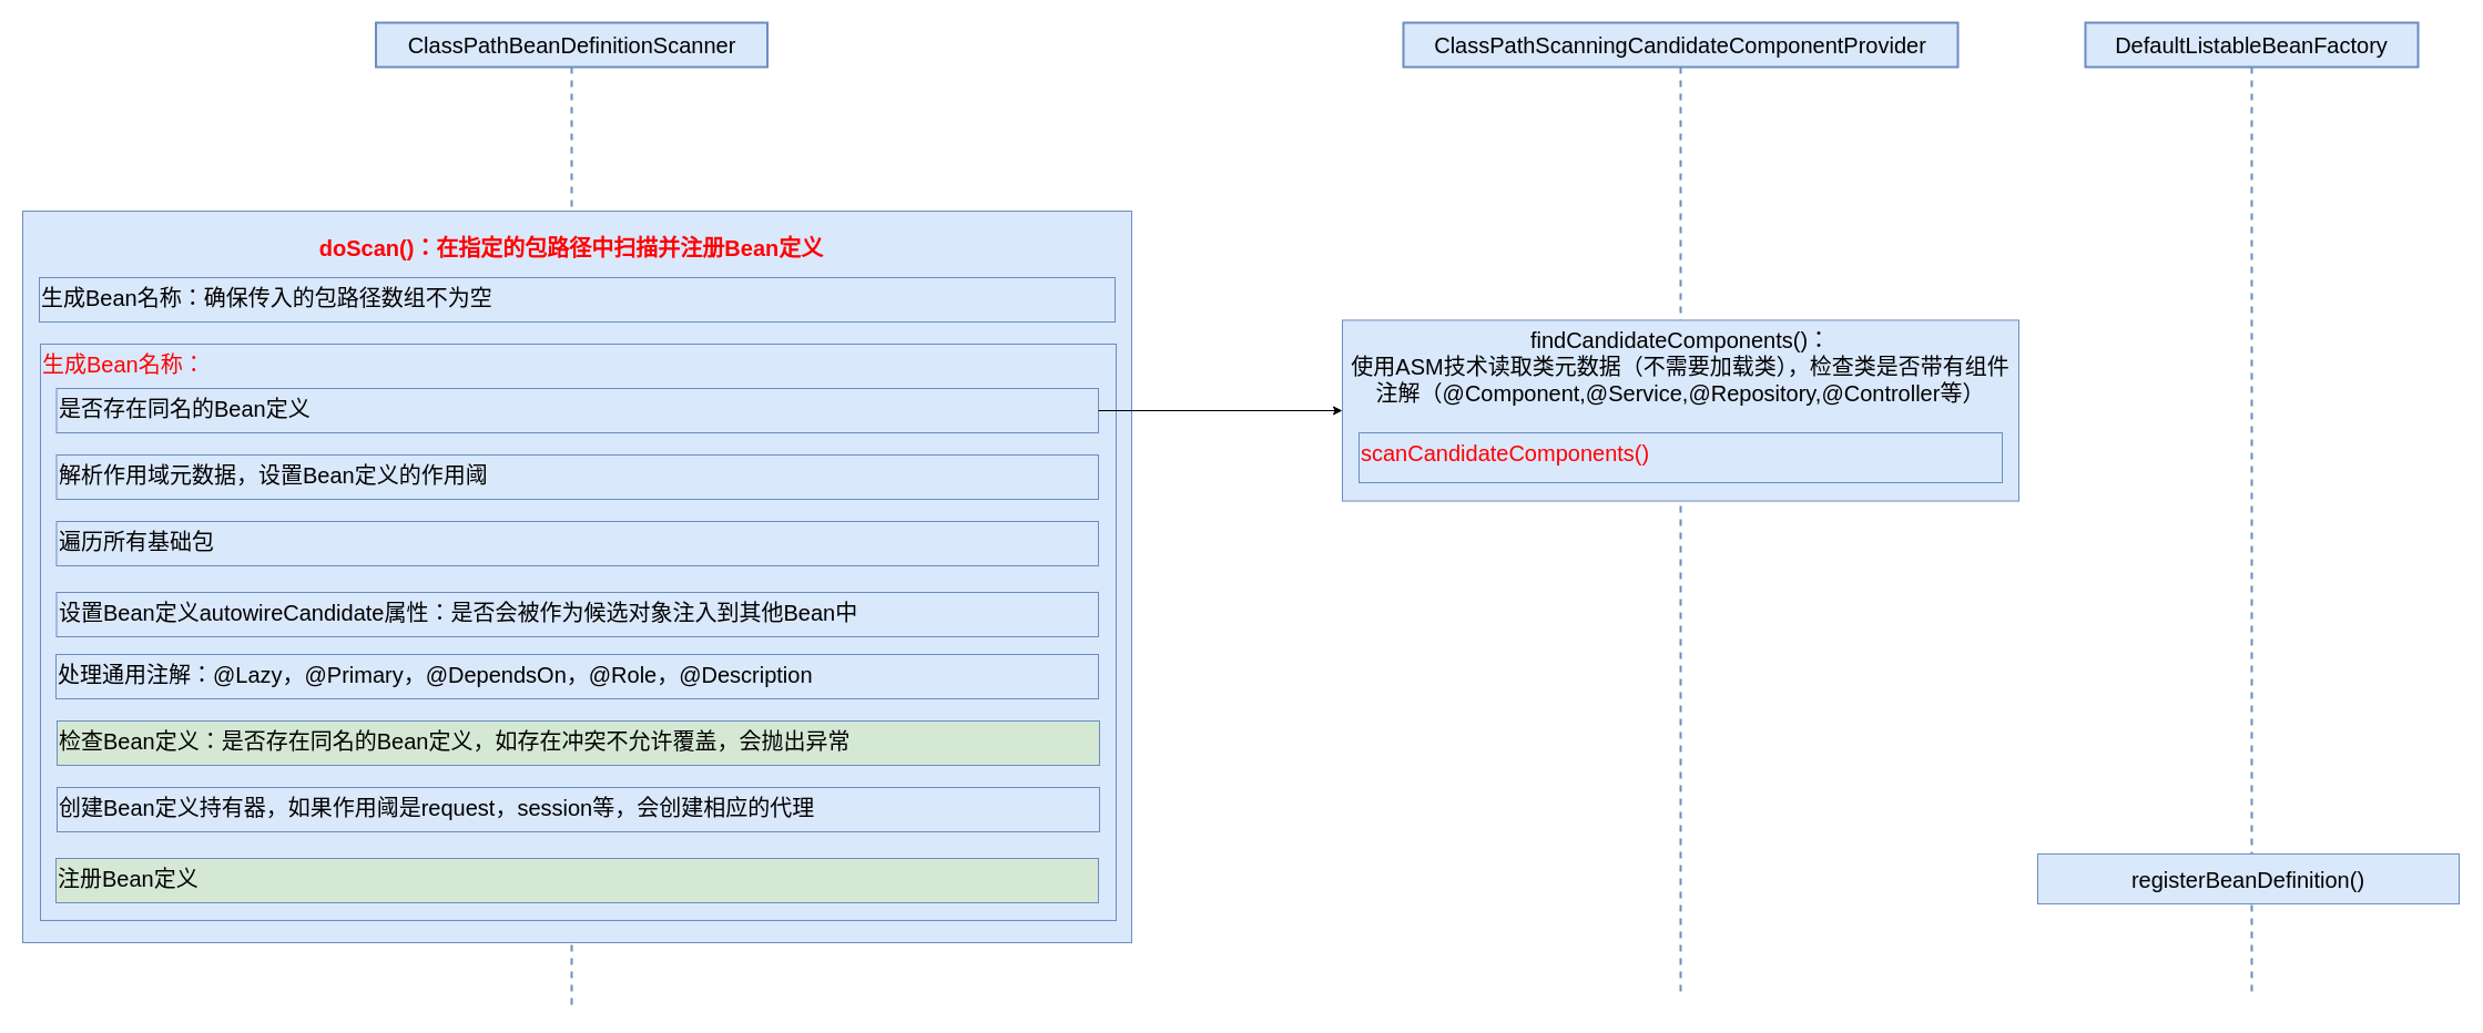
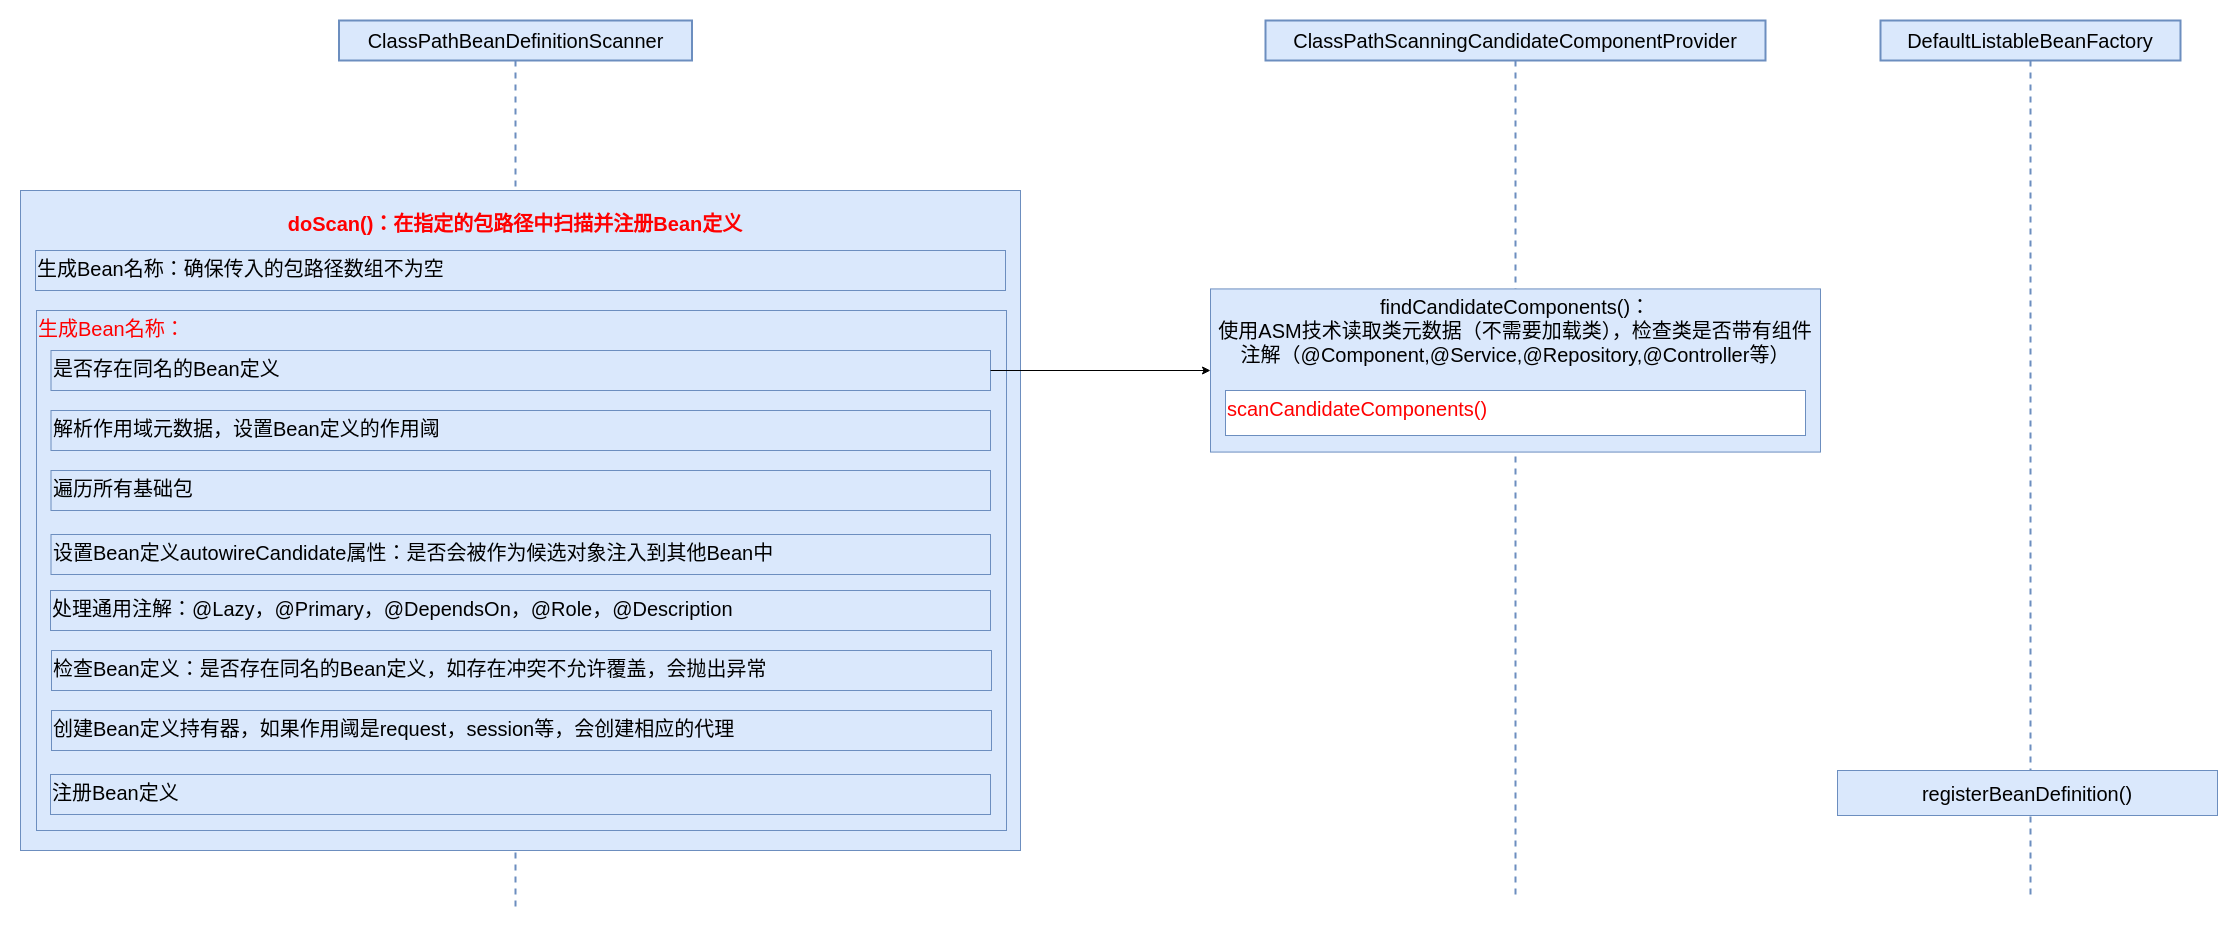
  <mxCell id="0" />
  <mxCell id="1" parent="0" />
  <mxCell id="2" value="&lt;span style=&quot;color: rgb(0, 0, 0);&quot;&gt;ClassPathBeanDefinitionScanner&lt;/span&gt;" style="shape=umlLifeline;perimeter=lifelinePerimeter;whiteSpace=wrap;html=1;container=1;dropTarget=0;collapsible=0;recursiveResize=0;outlineConnect=0;portConstraint=eastwest;newEdgeStyle={&quot;curved&quot;:0,&quot;rounded&quot;:0};fontSize=20;fillColor=#dae8fc;strokeColor=#6c8ebf;strokeWidth=2;fontStyle=0;fontColor=#FF0000;" parent="1" vertex="1"><mxGeometry x="338.5" y="20" width="353" height="890" as="geometry" /></mxCell>
  <mxCell id="3" value="" style="html=1;whiteSpace=wrap;fontSize=20;fillColor=#dae8fc;strokeColor=#6c8ebf;" parent="1" vertex="1"><mxGeometry x="20" y="190" width="1000" height="660" as="geometry" /></mxCell>
  <mxCell id="4" value="&lt;span style=&quot;font-size: 20px;&quot;&gt;&lt;font style=&quot;color: rgb(255, 0, 0);&quot;&gt;doScan()：在指定的包路径中扫描并注册Bean定义&lt;/font&gt;&lt;/span&gt;" style="text;html=1;align=center;verticalAlign=top;whiteSpace=wrap;rounded=0;fontStyle=1" parent="1" vertex="1"><mxGeometry x="70" y="205" width="890" height="45" as="geometry" /></mxCell>
  <mxCell id="5" value="生成Bean名称：确保传入的包路径数组不为空" style="html=1;whiteSpace=wrap;fontSize=20;fillColor=#dae8fc;strokeColor=#6c8ebf;strokeWidth=1;align=left;verticalAlign=top;" parent="1" vertex="1"><mxGeometry x="35" y="250" width="970" height="40" as="geometry" /></mxCell>
  <mxCell id="6" value="&lt;font style=&quot;color: rgb(255, 0, 0);&quot;&gt;生成Bean名称：&lt;/font&gt;&lt;div&gt;&lt;font style=&quot;color: rgb(255, 0, 0);&quot;&gt;&lt;br&gt;&lt;/font&gt;&lt;/div&gt;" style="html=1;whiteSpace=wrap;fontSize=20;fillColor=#dae8fc;strokeColor=#6c8ebf;strokeWidth=1;align=left;verticalAlign=top;" parent="1" vertex="1"><mxGeometry x="36" y="310" width="970" height="520" as="geometry" /></mxCell>
  <mxCell id="7" value="ClassPathScanningCandidateComponentProvider" style="shape=umlLifeline;perimeter=lifelinePerimeter;whiteSpace=wrap;html=1;container=1;dropTarget=0;collapsible=0;recursiveResize=0;outlineConnect=0;portConstraint=eastwest;newEdgeStyle={&quot;curved&quot;:0,&quot;rounded&quot;:0};fontSize=20;fillColor=#dae8fc;strokeColor=#6c8ebf;strokeWidth=2;" parent="1" vertex="1"><mxGeometry x="1265" y="20" width="500" height="880" as="geometry" /></mxCell>
  <mxCell id="8" value="findCandidateComponents()：&lt;div&gt;使用ASM技术读取类元数据（不需要加载类），检查类是否带有组件注解（@Component,@Service,@Repository,@Controller等）&lt;/div&gt;" style="html=1;whiteSpace=wrap;fontSize=20;fillColor=#dae8fc;strokeColor=#6c8ebf;strokeWidth=1;align=center;verticalAlign=top;" parent="1" vertex="1"><mxGeometry x="1210" y="288.44" width="610" height="163.12" as="geometry" /></mxCell>
  <mxCell id="9" style="edgeStyle=orthogonalEdgeStyle;rounded=0;orthogonalLoop=1;jettySize=auto;html=1;exitX=0.5;exitY=1;exitDx=0;exitDy=0;" parent="1" source="8" target="8" edge="1"><mxGeometry relative="1" as="geometry" /></mxCell>
- <mxCell id="10" value="&lt;font style=&quot;color: rgb(255, 0, 0);&quot;&gt;scanCandidateComponents()&lt;/font&gt;" style="html=1;whiteSpace=wrap;fontSize=20;fillColor=#dae8fc;strokeColor=#6c8ebf;strokeWidth=1;align=left;verticalAlign=top;" parent="1" vertex="1"><mxGeometry x="1225" y="390" width="580" height="45" as="geometry" /></mxCell>
+ <mxCell id="10" value="&lt;font style=&quot;color: rgb(255, 0, 0);&quot;&gt;scanCandidateComponents()&lt;/font&gt;" style="html=1;whiteSpace=wrap;fontSize=20;fillColor=#ffffff;strokeColor=#6c8ebf;strokeWidth=1;align=left;verticalAlign=top;" parent="1" vertex="1"><mxGeometry x="1225" y="390" width="580" height="45" as="geometry" /></mxCell>
  <mxCell id="11" value="设置Bean定义autowireCandidate属性：是否会被作为候选对象注入到其他Bean中" style="html=1;whiteSpace=wrap;fontSize=20;fillColor=#dae8fc;strokeColor=#6c8ebf;strokeWidth=1;align=left;verticalAlign=top;" parent="1" vertex="1"><mxGeometry x="50.51" y="534" width="939.49" height="40" as="geometry" /></mxCell>
  <mxCell id="12" value="&lt;div style=&quot;&quot;&gt;是否存在同名的Bean定义&lt;/div&gt;" style="html=1;whiteSpace=wrap;fontSize=20;fillColor=#dae8fc;strokeColor=#6c8ebf;strokeWidth=1;align=left;verticalAlign=top;" parent="1" vertex="1"><mxGeometry x="50.51" y="350" width="939.49" height="40" as="geometry" /></mxCell>
  <mxCell id="13" value="&lt;div style=&quot;text-align: left;&quot;&gt;解析作用域元数据，设置Bean定义的作用阈&lt;/div&gt;" style="html=1;whiteSpace=wrap;fontSize=20;fillColor=#dae8fc;strokeColor=#6c8ebf;strokeWidth=1;align=left;verticalAlign=top;" parent="1" vertex="1"><mxGeometry x="50.51" y="410" width="939.49" height="40" as="geometry" /></mxCell>
  <mxCell id="14" value="&lt;div style=&quot;text-align: left;&quot;&gt;遍历所有基础包&lt;/div&gt;" style="html=1;whiteSpace=wrap;fontSize=20;fillColor=#dae8fc;strokeColor=#6c8ebf;strokeWidth=1;align=left;verticalAlign=top;" parent="1" vertex="1"><mxGeometry x="50.51" y="470" width="939.49" height="40" as="geometry" /></mxCell>
  <mxCell id="15" value="处理通用注解：@Lazy，@Primary，@DependsOn，@Role，@Description" style="html=1;whiteSpace=wrap;fontSize=20;fillColor=#dae8fc;strokeColor=#6c8ebf;strokeWidth=1;align=left;verticalAlign=top;" parent="1" vertex="1"><mxGeometry x="50" y="590" width="940" height="40" as="geometry" /></mxCell>
  <mxCell id="16" value="" style="endArrow=classic;html=1;rounded=0;exitX=1;exitY=0.5;exitDx=0;exitDy=0;entryX=0;entryY=0.5;entryDx=0;entryDy=0;" parent="1" source="12" target="8" edge="1"><mxGeometry width="50" height="50" relative="1" as="geometry"><mxPoint x="1060" y="480" as="sourcePoint" /><mxPoint x="1110" y="430" as="targetPoint" /></mxGeometry></mxCell>
  <mxCell id="17" value="DefaultListableBeanFactory" style="shape=umlLifeline;perimeter=lifelinePerimeter;whiteSpace=wrap;html=1;container=1;dropTarget=0;collapsible=0;recursiveResize=0;outlineConnect=0;portConstraint=eastwest;newEdgeStyle={&quot;curved&quot;:0,&quot;rounded&quot;:0};fontSize=20;fillColor=#dae8fc;strokeColor=#6c8ebf;strokeWidth=2;" parent="1" vertex="1"><mxGeometry x="1880" y="20" width="300" height="880" as="geometry" /></mxCell>
- <mxCell id="18" value="检查Bean定义：是否存在同名的Bean定义，如存在冲突不允许覆盖，会抛出异常" style="html=1;whiteSpace=wrap;fontSize=20;fillColor=#d5e8d4;strokeColor=#6c8ebf;strokeWidth=1;align=left;verticalAlign=top;" parent="1" vertex="1"><mxGeometry x="51" y="650" width="940" height="40" as="geometry" /></mxCell>
+ <mxCell id="18" value="检查Bean定义：是否存在同名的Bean定义，如存在冲突不允许覆盖，会抛出异常" style="html=1;whiteSpace=wrap;fontSize=20;fillColor=#dae8fc;strokeColor=#6c8ebf;strokeWidth=1;align=left;verticalAlign=top;" parent="1" vertex="1"><mxGeometry x="51" y="650" width="940" height="40" as="geometry" /></mxCell>
  <mxCell id="19" value="registerBeanDefinition()" style="html=1;whiteSpace=wrap;fontSize=20;fillColor=#dae8fc;strokeColor=#6c8ebf;strokeWidth=1;align=center;verticalAlign=middle;" parent="1" vertex="1"><mxGeometry x="1837" y="770" width="380" height="45" as="geometry" /></mxCell>
- <mxCell id="20" value="注册Bean定义" style="html=1;whiteSpace=wrap;fontSize=20;fillColor=#d5e8d4;strokeColor=#6c8ebf;strokeWidth=1;align=left;verticalAlign=top;" parent="1" vertex="1"><mxGeometry x="50" y="774" width="940" height="40" as="geometry" /></mxCell>
+ <mxCell id="20" value="注册Bean定义" style="html=1;whiteSpace=wrap;fontSize=20;fillColor=#dae8fc;strokeColor=#6c8ebf;strokeWidth=1;align=left;verticalAlign=top;" parent="1" vertex="1"><mxGeometry x="50" y="774" width="940" height="40" as="geometry" /></mxCell>
  <mxCell id="21" value="创建Bean定义持有器，如果作用阈是request，session等，会创建相应的代理" style="html=1;whiteSpace=wrap;fontSize=20;fillColor=#dae8fc;strokeColor=#6c8ebf;strokeWidth=1;align=left;verticalAlign=top;" vertex="1" parent="1"><mxGeometry x="51" y="710" width="940" height="40" as="geometry" /></mxCell>
